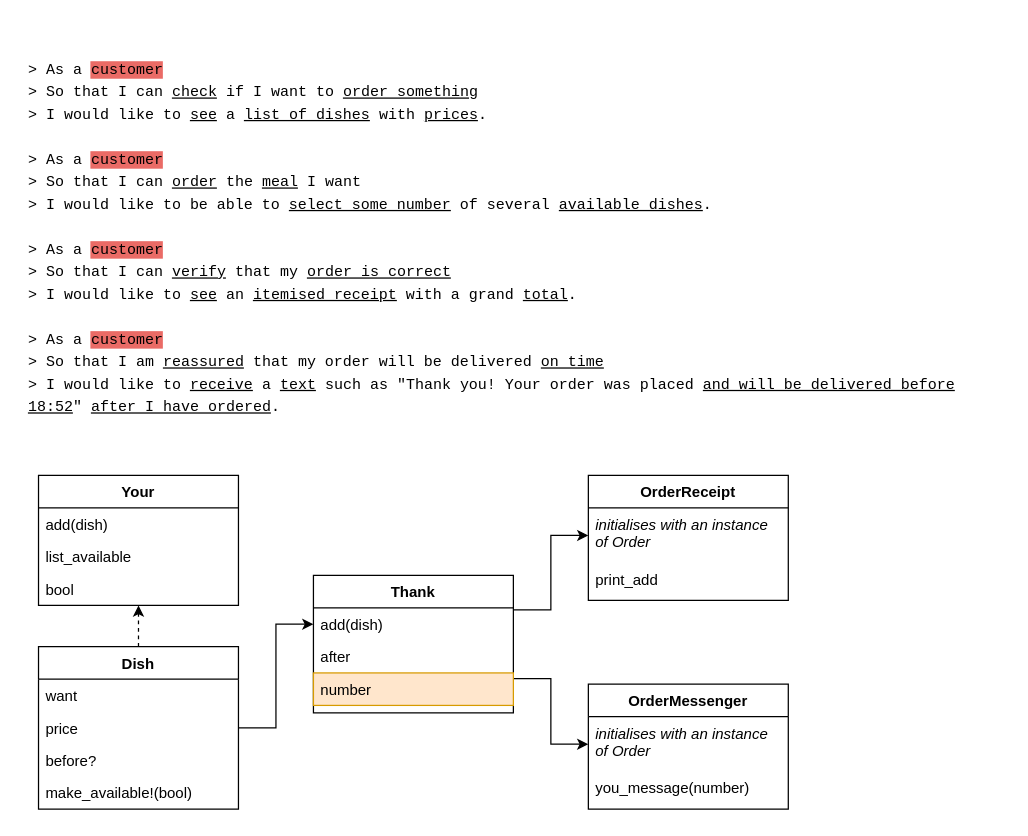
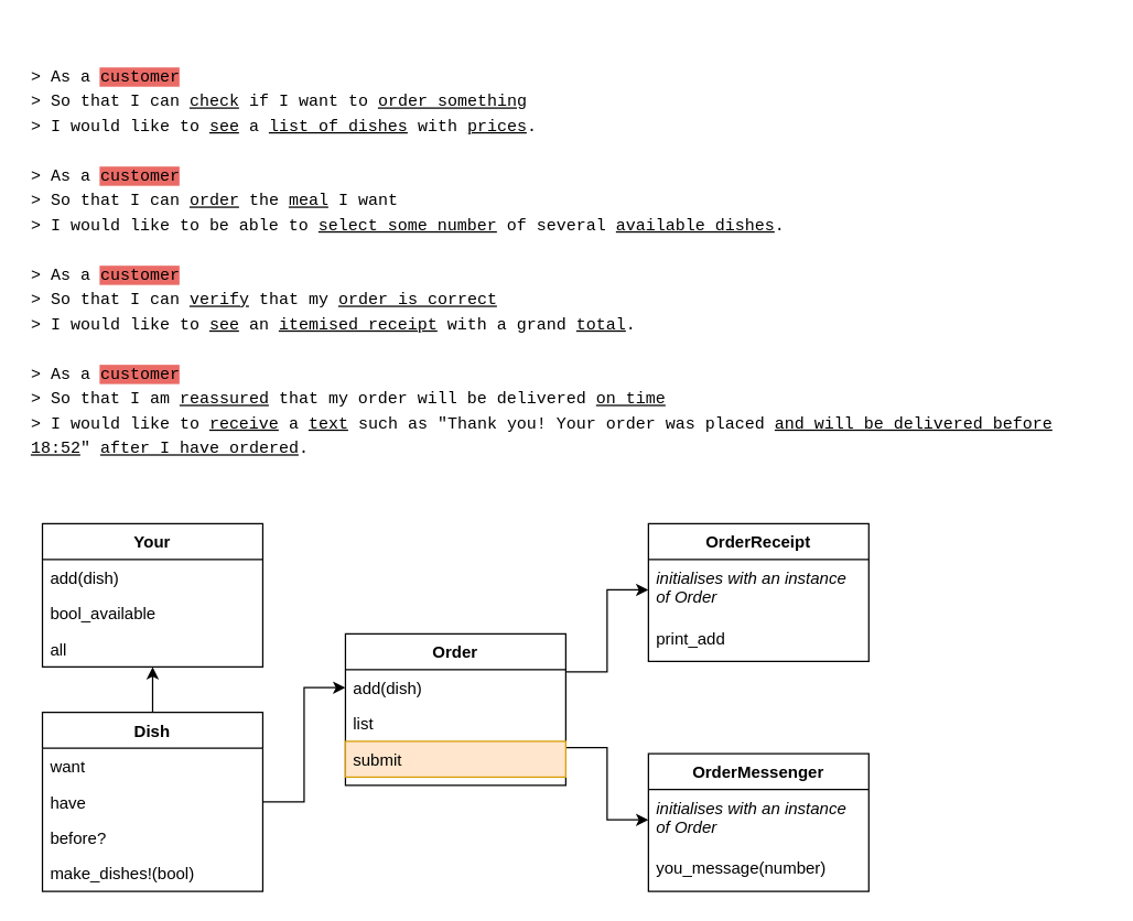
  <mxCell id="0" />
  <mxCell id="1" parent="0" />
  <mxCell id="2" value="Your" style="swimlane;fontStyle=1;align=center;verticalAlign=top;childLayout=stackLayout;horizontal=1;startSize=26;horizontalStack=0;resizeParent=1;resizeLast=0;collapsible=1;marginBottom=0;rounded=0;shadow=0;strokeWidth=1;" parent="1" vertex="1"><mxGeometry x="30" y="380" width="160" height="104" as="geometry"><mxRectangle x="230" y="140" width="160" height="26" as="alternateBounds" /></mxGeometry></mxCell>
  <mxCell id="3" value="add(dish)" style="text;align=left;verticalAlign=top;spacingLeft=4;spacingRight=4;overflow=hidden;rotatable=0;points=[[0,0.5],[1,0.5]];portConstraint=eastwest;" parent="2" vertex="1"><mxGeometry y="26" width="160" height="26" as="geometry" /></mxCell>
- <mxCell id="4" value="list_available" style="text;align=left;verticalAlign=top;spacingLeft=4;spacingRight=4;overflow=hidden;rotatable=0;points=[[0,0.5],[1,0.5]];portConstraint=eastwest;rounded=0;shadow=0;html=0;" parent="2" vertex="1"><mxGeometry y="52" width="160" height="26" as="geometry" /></mxCell>
- <mxCell id="5" value="bool" style="text;align=left;verticalAlign=top;spacingLeft=4;spacingRight=4;overflow=hidden;rotatable=0;points=[[0,0.5],[1,0.5]];portConstraint=eastwest;rounded=0;shadow=0;html=0;" parent="2" vertex="1"><mxGeometry y="78" width="160" height="26" as="geometry" /></mxCell>
+ <mxCell id="4" value="bool_available" style="text;align=left;verticalAlign=top;spacingLeft=4;spacingRight=4;overflow=hidden;rotatable=0;points=[[0,0.5],[1,0.5]];portConstraint=eastwest;rounded=0;shadow=0;html=0;" parent="2" vertex="1"><mxGeometry y="52" width="160" height="26" as="geometry" /></mxCell>
+ <mxCell id="5" value="all" style="text;align=left;verticalAlign=top;spacingLeft=4;spacingRight=4;overflow=hidden;rotatable=0;points=[[0,0.5],[1,0.5]];portConstraint=eastwest;rounded=0;shadow=0;html=0;" parent="2" vertex="1"><mxGeometry y="78" width="160" height="26" as="geometry" /></mxCell>
  <mxCell id="6" value="&lt;div style=&quot;font-family: Menlo, Monaco, &amp;quot;Courier New&amp;quot;, monospace; line-height: 18px;&quot;&gt;&lt;div&gt;&lt;span style=&quot;&quot;&gt;&amp;gt;&lt;/span&gt; As a &lt;span style=&quot;background-color: rgb(234, 107, 102);&quot;&gt;customer  &lt;/span&gt;&lt;/div&gt;&lt;div&gt;&lt;span style=&quot;&quot;&gt;&amp;gt;&lt;/span&gt; So that I can &lt;u&gt;check&lt;/u&gt; if I want to &lt;u&gt;order something  &lt;/u&gt;&lt;/div&gt;&lt;div&gt;&lt;span style=&quot;&quot;&gt;&amp;gt;&lt;/span&gt; I would like to &lt;u&gt;see&lt;/u&gt; a &lt;u&gt;list of dishes&lt;/u&gt; with &lt;u&gt;prices&lt;/u&gt;.&lt;/div&gt;&lt;div&gt;&lt;br&gt;&lt;/div&gt;&lt;div&gt;&lt;span style=&quot;&quot;&gt;&amp;gt;&lt;/span&gt; As a &lt;span style=&quot;background-color: rgb(234, 107, 102);&quot;&gt;customer  &lt;/span&gt;&lt;/div&gt;&lt;div&gt;&lt;span style=&quot;&quot;&gt;&amp;gt;&lt;/span&gt; So that I can &lt;u&gt;order&lt;/u&gt; the &lt;u&gt;meal&lt;/u&gt; I want  &lt;/div&gt;&lt;div&gt;&lt;span style=&quot;&quot;&gt;&amp;gt;&lt;/span&gt; I would like to be able to &lt;u&gt;select some number&lt;/u&gt; of several &lt;u&gt;available dishes&lt;/u&gt;.&lt;/div&gt;&lt;div&gt;&lt;br&gt;&lt;/div&gt;&lt;div&gt;&lt;span style=&quot;&quot;&gt;&amp;gt;&lt;/span&gt; As a &lt;span style=&quot;background-color: rgb(234, 107, 102);&quot;&gt;customer  &lt;/span&gt;&lt;/div&gt;&lt;div&gt;&lt;span style=&quot;&quot;&gt;&amp;gt;&lt;/span&gt; So that I can &lt;u&gt;verify&lt;/u&gt; that my &lt;u&gt;order is correct  &lt;/u&gt;&lt;/div&gt;&lt;div&gt;&lt;span style=&quot;&quot;&gt;&amp;gt;&lt;/span&gt; I would like to &lt;u&gt;see&lt;/u&gt; an &lt;u&gt;itemised receipt&lt;/u&gt; with a grand &lt;u&gt;total&lt;/u&gt;.&lt;/div&gt;&lt;div&gt;&lt;br&gt;&lt;/div&gt;&lt;div&gt;&lt;span style=&quot;&quot;&gt;&amp;gt;&lt;/span&gt; As a &lt;span style=&quot;background-color: rgb(234, 107, 102);&quot;&gt;customer  &lt;/span&gt;&lt;/div&gt;&lt;div&gt;&lt;span style=&quot;&quot;&gt;&amp;gt;&lt;/span&gt; So that I am &lt;u&gt;reassured&lt;/u&gt; that my order will be delivered &lt;u&gt;on time  &lt;/u&gt;&lt;/div&gt;&lt;div&gt;&lt;span style=&quot;&quot;&gt;&amp;gt;&lt;/span&gt; I would like to &lt;u&gt;receive&lt;/u&gt; a &lt;u&gt;text&lt;/u&gt; such as &quot;Thank you! Your order was placed &lt;u&gt;and will be delivered before 18:52&lt;/u&gt;&quot; &lt;u&gt;after I have ordered&lt;/u&gt;.&lt;/div&gt;&lt;/div&gt;" style="text;html=1;strokeColor=none;fillColor=none;align=left;verticalAlign=middle;whiteSpace=wrap;rounded=0;fontColor=#000000;labelBackgroundColor=default;" parent="1" vertex="1"><mxGeometry x="20" y="20" width="780" height="340" as="geometry" /></mxCell>
- <mxCell id="7" style="edgeStyle=orthogonalEdgeStyle;rounded=0;orthogonalLoop=1;jettySize=auto;html=1;exitX=0.5;exitY=0;exitDx=0;exitDy=0;entryX=0.5;entryY=1;entryDx=0;entryDy=0;fontColor=#000000;dashed=1;" parent="1" source="8" target="2" edge="1"><mxGeometry relative="1" as="geometry" /></mxCell>
+ <mxCell id="7" style="edgeStyle=orthogonalEdgeStyle;rounded=0;orthogonalLoop=1;jettySize=auto;html=1;exitX=0.5;exitY=0;exitDx=0;exitDy=0;entryX=0.5;entryY=1;entryDx=0;entryDy=0;fontColor=#000000;" parent="1" source="8" target="2" edge="1"><mxGeometry relative="1" as="geometry" /></mxCell>
  <mxCell id="8" value="Dish" style="swimlane;fontStyle=1;align=center;verticalAlign=top;childLayout=stackLayout;horizontal=1;startSize=26;horizontalStack=0;resizeParent=1;resizeLast=0;collapsible=1;marginBottom=0;rounded=0;shadow=0;strokeWidth=1;" parent="1" vertex="1"><mxGeometry x="30" y="517" width="160" height="130" as="geometry"><mxRectangle x="40" y="-680" width="160" height="26" as="alternateBounds" /></mxGeometry></mxCell>
  <mxCell id="9" value="want" style="text;align=left;verticalAlign=top;spacingLeft=4;spacingRight=4;overflow=hidden;rotatable=0;points=[[0,0.5],[1,0.5]];portConstraint=eastwest;" parent="8" vertex="1"><mxGeometry y="26" width="160" height="26" as="geometry" /></mxCell>
- <mxCell id="10" value="price" style="text;align=left;verticalAlign=top;spacingLeft=4;spacingRight=4;overflow=hidden;rotatable=0;points=[[0,0.5],[1,0.5]];portConstraint=eastwest;rounded=0;shadow=0;html=0;" parent="8" vertex="1"><mxGeometry y="52" width="160" height="26" as="geometry" /></mxCell>
+ <mxCell id="10" value="have" style="text;align=left;verticalAlign=top;spacingLeft=4;spacingRight=4;overflow=hidden;rotatable=0;points=[[0,0.5],[1,0.5]];portConstraint=eastwest;rounded=0;shadow=0;html=0;" parent="8" vertex="1"><mxGeometry y="52" width="160" height="26" as="geometry" /></mxCell>
  <mxCell id="11" value="before?" style="text;align=left;verticalAlign=top;spacingLeft=4;spacingRight=4;overflow=hidden;rotatable=0;points=[[0,0.5],[1,0.5]];portConstraint=eastwest;rounded=0;shadow=0;html=0;" parent="8" vertex="1"><mxGeometry y="78" width="160" height="26" as="geometry" /></mxCell>
- <mxCell id="12" value="make_available!(bool)" style="text;align=left;verticalAlign=top;spacingLeft=4;spacingRight=4;overflow=hidden;rotatable=0;points=[[0,0.5],[1,0.5]];portConstraint=eastwest;rounded=0;shadow=0;html=0;" parent="8" vertex="1"><mxGeometry y="104" width="160" height="26" as="geometry" /></mxCell>
+ <mxCell id="12" value="make_dishes!(bool)" style="text;align=left;verticalAlign=top;spacingLeft=4;spacingRight=4;overflow=hidden;rotatable=0;points=[[0,0.5],[1,0.5]];portConstraint=eastwest;rounded=0;shadow=0;html=0;" parent="8" vertex="1"><mxGeometry y="104" width="160" height="26" as="geometry" /></mxCell>
  <mxCell id="13" style="edgeStyle=orthogonalEdgeStyle;rounded=0;orthogonalLoop=1;jettySize=auto;html=1;exitX=1;exitY=0.25;exitDx=0;exitDy=0;entryX=0;entryY=0.5;entryDx=0;entryDy=0;" edge="1" parent="1" source="15" target="20"><mxGeometry relative="1" as="geometry" /></mxCell>
  <mxCell id="14" style="edgeStyle=orthogonalEdgeStyle;rounded=0;orthogonalLoop=1;jettySize=auto;html=1;exitX=1;exitY=0.75;exitDx=0;exitDy=0;entryX=0;entryY=0.5;entryDx=0;entryDy=0;" edge="1" parent="1" source="15" target="24"><mxGeometry relative="1" as="geometry" /></mxCell>
- <mxCell id="15" value="Thank" style="swimlane;fontStyle=1;align=center;verticalAlign=top;childLayout=stackLayout;horizontal=1;startSize=26;horizontalStack=0;resizeParent=1;resizeLast=0;collapsible=1;marginBottom=0;rounded=0;shadow=0;strokeWidth=1;" parent="1" vertex="1"><mxGeometry x="250" y="460" width="160" height="110" as="geometry"><mxRectangle x="260" y="-720" width="160" height="26" as="alternateBounds" /></mxGeometry></mxCell>
+ <mxCell id="15" value="Order" style="swimlane;fontStyle=1;align=center;verticalAlign=top;childLayout=stackLayout;horizontal=1;startSize=26;horizontalStack=0;resizeParent=1;resizeLast=0;collapsible=1;marginBottom=0;rounded=0;shadow=0;strokeWidth=1;" parent="1" vertex="1"><mxGeometry x="250" y="460" width="160" height="110" as="geometry"><mxRectangle x="260" y="-720" width="160" height="26" as="alternateBounds" /></mxGeometry></mxCell>
  <mxCell id="16" value="add(dish)" style="text;align=left;verticalAlign=top;spacingLeft=4;spacingRight=4;overflow=hidden;rotatable=0;points=[[0,0.5],[1,0.5]];portConstraint=eastwest;" parent="15" vertex="1"><mxGeometry y="26" width="160" height="26" as="geometry" /></mxCell>
- <mxCell id="17" value="after" style="text;align=left;verticalAlign=top;spacingLeft=4;spacingRight=4;overflow=hidden;rotatable=0;points=[[0,0.5],[1,0.5]];portConstraint=eastwest;" vertex="1" parent="15"><mxGeometry y="52" width="160" height="26" as="geometry" /></mxCell>
- <mxCell id="18" value="number" style="text;align=left;verticalAlign=top;spacingLeft=4;spacingRight=4;overflow=hidden;rotatable=0;points=[[0,0.5],[1,0.5]];portConstraint=eastwest;fillColor=#ffe6cc;strokeColor=#d79b00;" vertex="1" parent="15"><mxGeometry y="78" width="160" height="26" as="geometry" /></mxCell>
+ <mxCell id="17" value="list" style="text;align=left;verticalAlign=top;spacingLeft=4;spacingRight=4;overflow=hidden;rotatable=0;points=[[0,0.5],[1,0.5]];portConstraint=eastwest;" vertex="1" parent="15"><mxGeometry y="52" width="160" height="26" as="geometry" /></mxCell>
+ <mxCell id="18" value="submit" style="text;align=left;verticalAlign=top;spacingLeft=4;spacingRight=4;overflow=hidden;rotatable=0;points=[[0,0.5],[1,0.5]];portConstraint=eastwest;fillColor=#ffe6cc;strokeColor=#d79b00;" vertex="1" parent="15"><mxGeometry y="78" width="160" height="26" as="geometry" /></mxCell>
  <mxCell id="19" value="OrderReceipt" style="swimlane;fontStyle=1;align=center;verticalAlign=top;childLayout=stackLayout;horizontal=1;startSize=26;horizontalStack=0;resizeParent=1;resizeLast=0;collapsible=1;marginBottom=0;rounded=0;shadow=0;strokeWidth=1;" parent="1" vertex="1"><mxGeometry x="470" y="380" width="160" height="100" as="geometry"><mxRectangle x="480" y="-800" width="160" height="26" as="alternateBounds" /></mxGeometry></mxCell>
  <mxCell id="20" value="initialises with an instance of Order" style="text;align=left;verticalAlign=top;spacingLeft=4;spacingRight=4;overflow=hidden;rotatable=0;points=[[0,0.5],[1,0.5]];portConstraint=eastwest;fontStyle=2;whiteSpace=wrap;" parent="19" vertex="1"><mxGeometry y="26" width="160" height="44" as="geometry" /></mxCell>
  <mxCell id="21" value="print_add" style="text;align=left;verticalAlign=top;spacingLeft=4;spacingRight=4;overflow=hidden;rotatable=0;points=[[0,0.5],[1,0.5]];portConstraint=eastwest;fontStyle=0;whiteSpace=wrap;" vertex="1" parent="19"><mxGeometry y="70" width="160" height="30" as="geometry" /></mxCell>
  <mxCell id="22" style="edgeStyle=orthogonalEdgeStyle;rounded=0;orthogonalLoop=1;jettySize=auto;html=1;exitX=1;exitY=0.5;exitDx=0;exitDy=0;entryX=0;entryY=0.5;entryDx=0;entryDy=0;" edge="1" parent="1" source="10" target="16"><mxGeometry relative="1" as="geometry" /></mxCell>
  <mxCell id="23" value="OrderMessenger" style="swimlane;fontStyle=1;align=center;verticalAlign=top;childLayout=stackLayout;horizontal=1;startSize=26;horizontalStack=0;resizeParent=1;resizeLast=0;collapsible=1;marginBottom=0;rounded=0;shadow=0;strokeWidth=1;" vertex="1" parent="1"><mxGeometry x="470" y="547" width="160" height="100" as="geometry"><mxRectangle x="480" y="-633" width="160" height="26" as="alternateBounds" /></mxGeometry></mxCell>
  <mxCell id="24" value="initialises with an instance of Order" style="text;align=left;verticalAlign=top;spacingLeft=4;spacingRight=4;overflow=hidden;rotatable=0;points=[[0,0.5],[1,0.5]];portConstraint=eastwest;fontStyle=2;whiteSpace=wrap;" vertex="1" parent="23"><mxGeometry y="26" width="160" height="44" as="geometry" /></mxCell>
  <mxCell id="25" value="you_message(number)" style="text;align=left;verticalAlign=top;spacingLeft=4;spacingRight=4;overflow=hidden;rotatable=0;points=[[0,0.5],[1,0.5]];portConstraint=eastwest;fontStyle=0;" vertex="1" parent="23"><mxGeometry y="70" width="160" height="30" as="geometry" /></mxCell>
